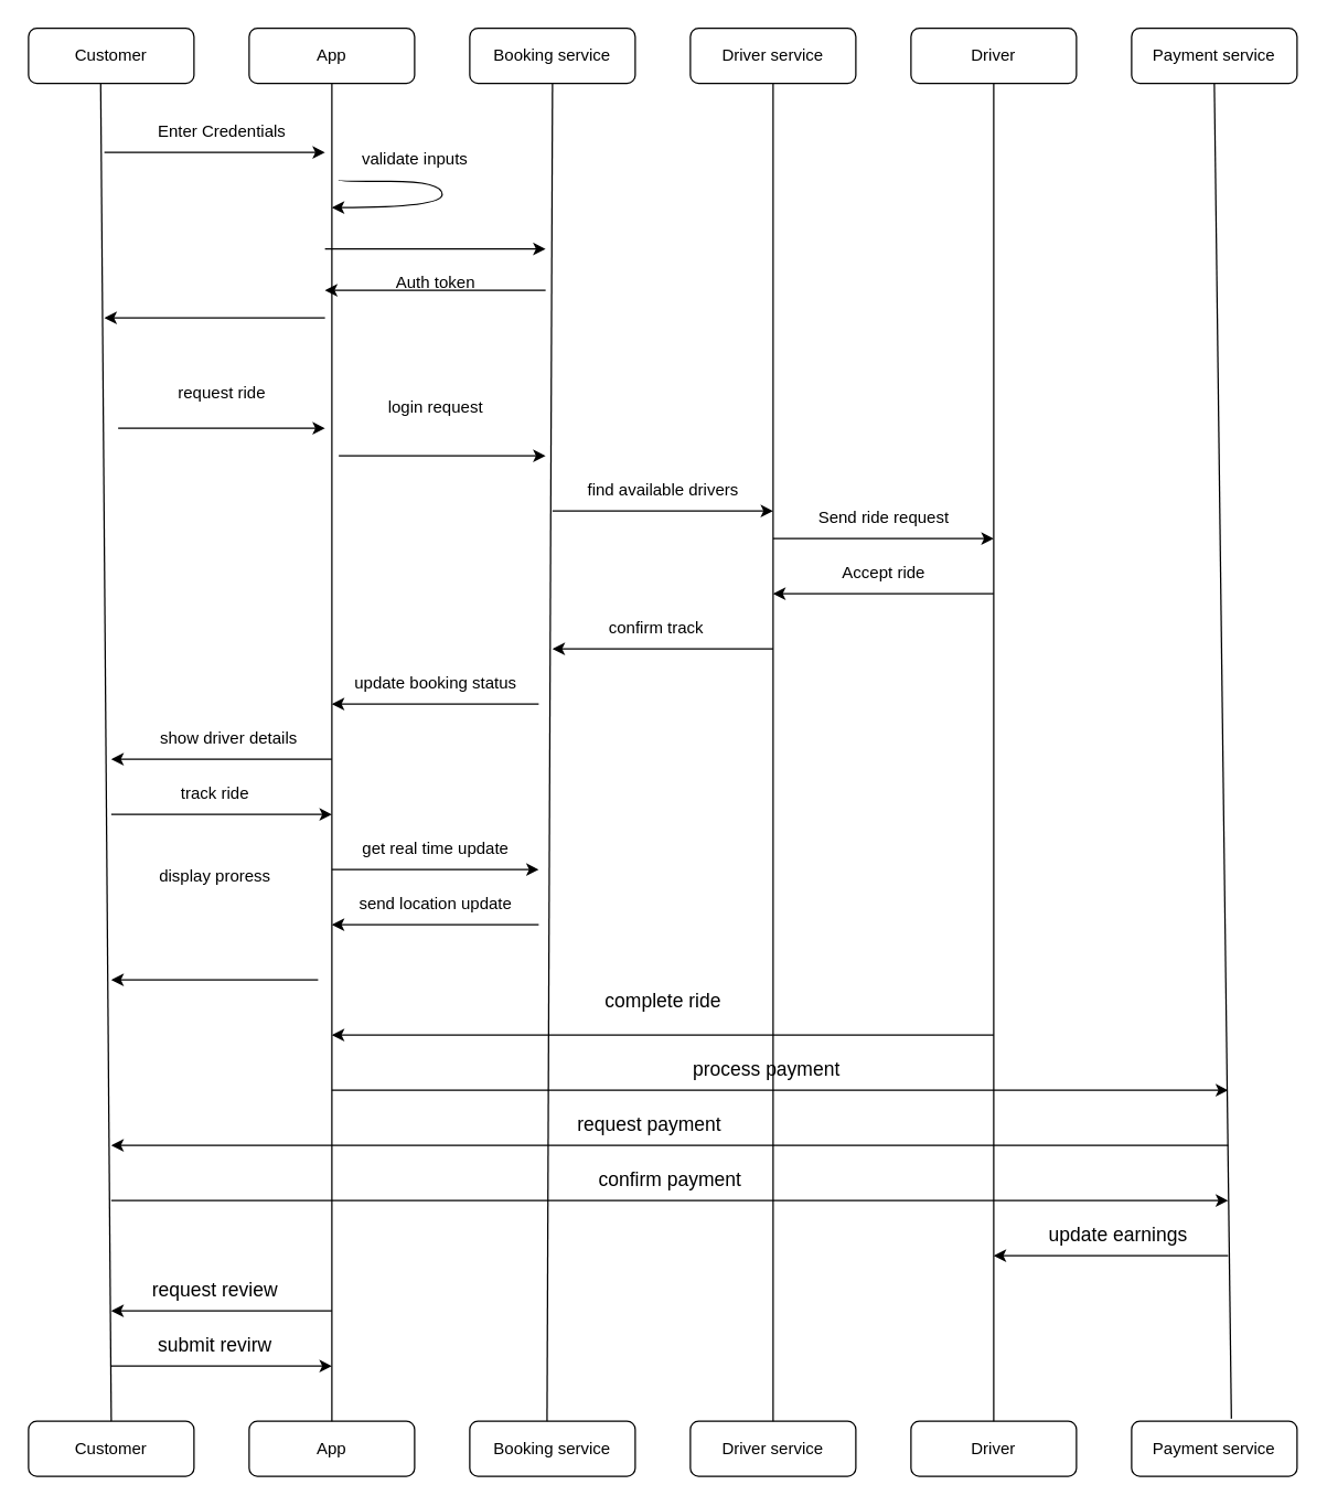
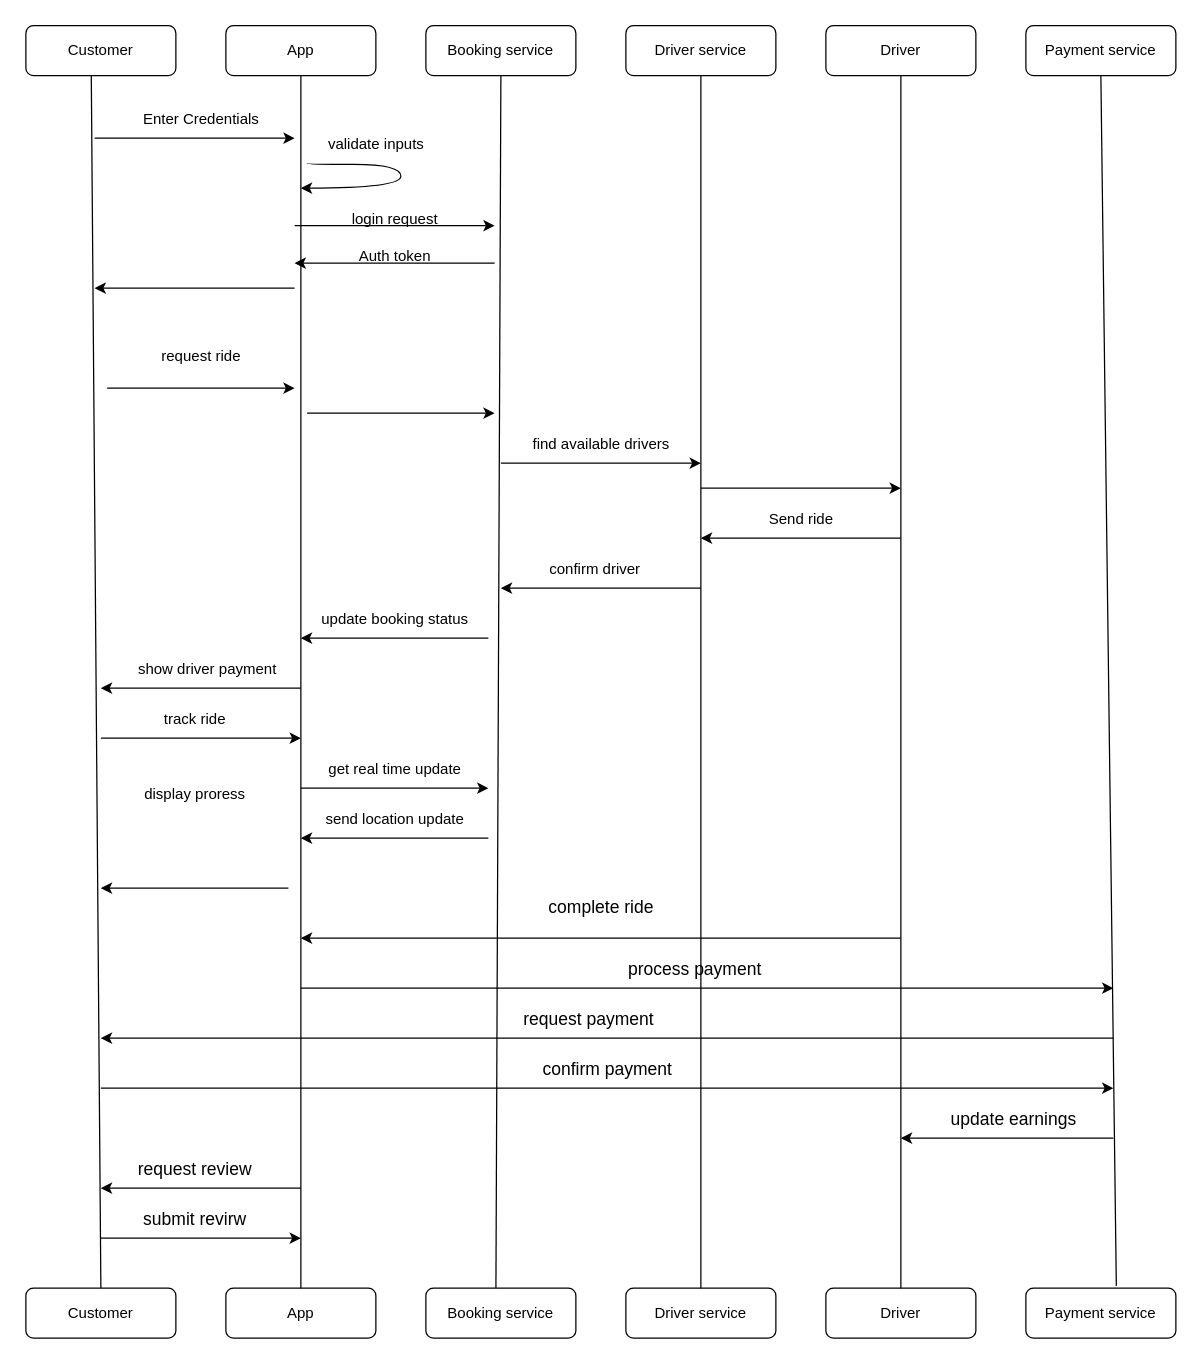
  <mxCell id="0" />
  <mxCell id="1" parent="0" />
  <mxCell id="2" value="" style="group" vertex="1" connectable="0" parent="1"><mxGeometry x="20" y="1030" width="760" height="40" as="geometry" /></mxCell>
  <mxCell id="3" value="Customer" style="rounded=1;whiteSpace=wrap;html=1;" vertex="1" parent="2"><mxGeometry width="120" height="40" as="geometry" /></mxCell>
  <mxCell id="4" value="App" style="rounded=1;whiteSpace=wrap;html=1;" vertex="1" parent="2"><mxGeometry x="160" width="120" height="40" as="geometry" /></mxCell>
  <mxCell id="5" value="Booking service" style="rounded=1;whiteSpace=wrap;html=1;" vertex="1" parent="2"><mxGeometry x="320" width="120" height="40" as="geometry" /></mxCell>
  <mxCell id="6" value="Driver service" style="rounded=1;whiteSpace=wrap;html=1;" vertex="1" parent="2"><mxGeometry x="480" width="120" height="40" as="geometry" /></mxCell>
  <mxCell id="7" value="Driver" style="rounded=1;whiteSpace=wrap;html=1;" vertex="1" parent="2"><mxGeometry x="640" width="120" height="40" as="geometry" /></mxCell>
  <mxCell id="8" value="" style="endArrow=none;html=1;rounded=0;entryX=0.436;entryY=0.975;entryDx=0;entryDy=0;entryPerimeter=0;exitX=0.5;exitY=0;exitDx=0;exitDy=0;" edge="1" parent="1" source="3" target="53"><mxGeometry width="50" height="50" relative="1" as="geometry"><mxPoint x="80" y="830" as="sourcePoint" /><mxPoint x="240" y="510" as="targetPoint" /></mxGeometry></mxCell>
  <mxCell id="9" value="" style="endArrow=none;html=1;rounded=0;entryX=0.5;entryY=1;entryDx=0;entryDy=0;exitX=0.5;exitY=0;exitDx=0;exitDy=0;" edge="1" parent="1" source="4" target="54"><mxGeometry width="50" height="50" relative="1" as="geometry"><mxPoint x="248" y="831" as="sourcePoint" /><mxPoint x="240" y="280" as="targetPoint" /></mxGeometry></mxCell>
  <mxCell id="10" value="" style="endArrow=none;html=1;rounded=0;entryX=0.5;entryY=1;entryDx=0;entryDy=0;exitX=0.467;exitY=0;exitDx=0;exitDy=0;exitPerimeter=0;" edge="1" parent="1" source="5" target="55"><mxGeometry width="50" height="50" relative="1" as="geometry"><mxPoint x="404" y="830" as="sourcePoint" /><mxPoint x="396" y="279" as="targetPoint" /></mxGeometry></mxCell>
  <mxCell id="11" value="" style="endArrow=none;html=1;rounded=0;exitX=0.5;exitY=0;exitDx=0;exitDy=0;entryX=0.5;entryY=1;entryDx=0;entryDy=0;" edge="1" parent="1" source="6" target="56"><mxGeometry width="50" height="50" relative="1" as="geometry"><mxPoint x="560" y="950" as="sourcePoint" /><mxPoint x="560" y="70" as="targetPoint" /></mxGeometry></mxCell>
  <mxCell id="12" value="" style="endArrow=none;html=1;rounded=0;entryX=0.5;entryY=1;entryDx=0;entryDy=0;" edge="1" parent="1" target="57"><mxGeometry width="50" height="50" relative="1" as="geometry"><mxPoint x="720" y="1030" as="sourcePoint" /><mxPoint x="720" y="280" as="targetPoint" /></mxGeometry></mxCell>
  <mxCell id="13" value="" style="endArrow=classic;html=1;rounded=0;" edge="1" parent="1"><mxGeometry width="50" height="50" relative="1" as="geometry"><mxPoint x="85" y="310" as="sourcePoint" /><mxPoint x="235" y="310" as="targetPoint" /></mxGeometry></mxCell>
  <mxCell id="14" value="" style="endArrow=classic;html=1;rounded=0;" edge="1" parent="1"><mxGeometry width="50" height="50" relative="1" as="geometry"><mxPoint x="400" y="370" as="sourcePoint" /><mxPoint x="560" y="370" as="targetPoint" /></mxGeometry></mxCell>
  <mxCell id="15" value="" style="endArrow=classic;html=1;rounded=0;" edge="1" parent="1"><mxGeometry width="50" height="50" relative="1" as="geometry"><mxPoint x="560" y="390" as="sourcePoint" /><mxPoint x="720" y="390" as="targetPoint" /></mxGeometry></mxCell>
  <mxCell id="16" value="" style="endArrow=classic;html=1;rounded=0;" edge="1" parent="1"><mxGeometry width="50" height="50" relative="1" as="geometry"><mxPoint x="720" y="430" as="sourcePoint" /><mxPoint x="560" y="430" as="targetPoint" /></mxGeometry></mxCell>
  <mxCell id="17" value="" style="endArrow=classic;html=1;rounded=0;" edge="1" parent="1"><mxGeometry width="50" height="50" relative="1" as="geometry"><mxPoint x="560" y="470" as="sourcePoint" /><mxPoint x="400" y="470" as="targetPoint" /></mxGeometry></mxCell>
  <mxCell id="18" value="" style="endArrow=classic;html=1;rounded=0;" edge="1" parent="1"><mxGeometry width="50" height="50" relative="1" as="geometry"><mxPoint x="390" y="510" as="sourcePoint" /><mxPoint x="240" y="510" as="targetPoint" /></mxGeometry></mxCell>
  <mxCell id="19" value="" style="endArrow=classic;html=1;rounded=0;" edge="1" parent="1"><mxGeometry width="50" height="50" relative="1" as="geometry"><mxPoint x="240" y="550" as="sourcePoint" /><mxPoint x="80" y="550" as="targetPoint" /></mxGeometry></mxCell>
  <mxCell id="20" value="" style="endArrow=classic;html=1;rounded=0;" edge="1" parent="1"><mxGeometry width="50" height="50" relative="1" as="geometry"><mxPoint x="80" y="590" as="sourcePoint" /><mxPoint x="240" y="590" as="targetPoint" /></mxGeometry></mxCell>
  <mxCell id="21" value="" style="endArrow=classic;html=1;rounded=0;" edge="1" parent="1"><mxGeometry width="50" height="50" relative="1" as="geometry"><mxPoint x="240" y="630" as="sourcePoint" /><mxPoint x="390" y="630" as="targetPoint" /></mxGeometry></mxCell>
  <mxCell id="22" value="" style="endArrow=classic;html=1;rounded=0;" edge="1" parent="1"><mxGeometry width="50" height="50" relative="1" as="geometry"><mxPoint x="390" y="670" as="sourcePoint" /><mxPoint x="240" y="670" as="targetPoint" /></mxGeometry></mxCell>
  <mxCell id="23" value="" style="endArrow=classic;html=1;rounded=0;" edge="1" parent="1"><mxGeometry width="50" height="50" relative="1" as="geometry"><mxPoint x="230" y="710" as="sourcePoint" /><mxPoint x="80" y="710" as="targetPoint" /></mxGeometry></mxCell>
  <mxCell id="24" value="" style="endArrow=classic;html=1;rounded=0;" edge="1" parent="1"><mxGeometry width="50" height="50" relative="1" as="geometry"><mxPoint x="720" y="750" as="sourcePoint" /><mxPoint x="240" y="750" as="targetPoint" /></mxGeometry></mxCell>
  <mxCell id="25" value="" style="endArrow=classic;html=1;rounded=0;" edge="1" parent="1"><mxGeometry width="50" height="50" relative="1" as="geometry"><mxPoint x="240" y="790" as="sourcePoint" /><mxPoint x="890" y="790" as="targetPoint" /></mxGeometry></mxCell>
  <mxCell id="26" value="" style="endArrow=classic;html=1;rounded=0;" edge="1" parent="1"><mxGeometry width="50" height="50" relative="1" as="geometry"><mxPoint x="890" y="830" as="sourcePoint" /><mxPoint x="80" y="830" as="targetPoint" /></mxGeometry></mxCell>
  <mxCell id="27" value="Payment service" style="rounded=1;whiteSpace=wrap;html=1;" vertex="1" parent="1"><mxGeometry x="820" y="1030" width="120" height="40" as="geometry" /></mxCell>
  <mxCell id="28" value="" style="endArrow=none;html=1;rounded=0;entryX=0.5;entryY=1;entryDx=0;entryDy=0;exitX=0.603;exitY=-0.045;exitDx=0;exitDy=0;exitPerimeter=0;" edge="1" parent="1" source="27" target="58"><mxGeometry width="50" height="50" relative="1" as="geometry"><mxPoint x="890" y="910" as="sourcePoint" /><mxPoint x="620" y="600" as="targetPoint" /></mxGeometry></mxCell>
  <mxCell id="29" value="" style="endArrow=classic;html=1;rounded=0;" edge="1" parent="1"><mxGeometry width="50" height="50" relative="1" as="geometry"><mxPoint x="80" y="870" as="sourcePoint" /><mxPoint x="890" y="870" as="targetPoint" /></mxGeometry></mxCell>
  <mxCell id="30" value="" style="endArrow=classic;html=1;rounded=0;" edge="1" parent="1"><mxGeometry width="50" height="50" relative="1" as="geometry"><mxPoint x="890" y="910" as="sourcePoint" /><mxPoint x="720" y="910" as="targetPoint" /></mxGeometry></mxCell>
  <mxCell id="31" value="" style="endArrow=classic;html=1;rounded=0;" edge="1" parent="1"><mxGeometry width="50" height="50" relative="1" as="geometry"><mxPoint x="240" y="950" as="sourcePoint" /><mxPoint x="80" y="950" as="targetPoint" /></mxGeometry></mxCell>
  <mxCell id="32" value="" style="endArrow=classic;html=1;rounded=0;" edge="1" parent="1"><mxGeometry width="50" height="50" relative="1" as="geometry"><mxPoint x="80" y="990" as="sourcePoint" /><mxPoint x="240" y="990" as="targetPoint" /></mxGeometry></mxCell>
  <mxCell id="33" value="&lt;font style=&quot;font-size: 14px;&quot;&gt;submit revirw&lt;/font&gt;" style="text;html=1;align=center;verticalAlign=middle;resizable=0;points=[];autosize=1;strokeColor=none;fillColor=none;" vertex="1" parent="1"><mxGeometry x="100" y="960" width="110" height="30" as="geometry" /></mxCell>
  <mxCell id="34" value="&lt;font style=&quot;font-size: 14px;&quot;&gt;request review&lt;/font&gt;" style="text;html=1;align=center;verticalAlign=middle;resizable=0;points=[];autosize=1;strokeColor=none;fillColor=none;" vertex="1" parent="1"><mxGeometry x="100" y="920" width="110" height="30" as="geometry" /></mxCell>
  <mxCell id="35" value="&lt;font style=&quot;font-size: 14px;&quot;&gt;update earnings&lt;/font&gt;" style="text;html=1;align=center;verticalAlign=middle;resizable=0;points=[];autosize=1;strokeColor=none;fillColor=none;" vertex="1" parent="1"><mxGeometry x="750" y="880" width="120" height="30" as="geometry" /></mxCell>
  <mxCell id="36" value="&lt;font style=&quot;font-size: 14px;&quot;&gt;confirm payment&lt;/font&gt;" style="text;html=1;align=center;verticalAlign=middle;resizable=0;points=[];autosize=1;strokeColor=none;fillColor=none;" vertex="1" parent="1"><mxGeometry x="420" y="840" width="130" height="30" as="geometry" /></mxCell>
  <mxCell id="37" value="&lt;font style=&quot;font-size: 14px;&quot;&gt;request payment&lt;/font&gt;" style="text;html=1;align=center;verticalAlign=middle;resizable=0;points=[];autosize=1;strokeColor=none;fillColor=none;" vertex="1" parent="1"><mxGeometry x="405" y="800" width="130" height="30" as="geometry" /></mxCell>
  <mxCell id="38" value="&lt;font style=&quot;font-size: 14px;&quot;&gt;process payment&lt;/font&gt;" style="text;html=1;align=center;verticalAlign=middle;resizable=0;points=[];autosize=1;strokeColor=none;fillColor=none;" vertex="1" parent="1"><mxGeometry x="490" y="760" width="130" height="30" as="geometry" /></mxCell>
  <mxCell id="39" value="&lt;font style=&quot;font-size: 14px;&quot;&gt;complete ride&lt;/font&gt;" style="text;html=1;align=center;verticalAlign=middle;resizable=0;points=[];autosize=1;strokeColor=none;fillColor=none;" vertex="1" parent="1"><mxGeometry x="425" y="710" width="110" height="30" as="geometry" /></mxCell>
  <mxCell id="40" value="display proress" style="text;html=1;align=center;verticalAlign=middle;resizable=0;points=[];autosize=1;strokeColor=none;fillColor=none;" vertex="1" parent="1"><mxGeometry x="105" y="620" width="100" height="30" as="geometry" /></mxCell>
  <mxCell id="41" value="send location update" style="text;html=1;align=center;verticalAlign=middle;resizable=0;points=[];autosize=1;strokeColor=none;fillColor=none;" vertex="1" parent="1"><mxGeometry x="250" y="640" width="130" height="30" as="geometry" /></mxCell>
  <mxCell id="42" value="get real time update" style="text;html=1;align=center;verticalAlign=middle;resizable=0;points=[];autosize=1;strokeColor=none;fillColor=none;" vertex="1" parent="1"><mxGeometry x="250" y="600" width="130" height="30" as="geometry" /></mxCell>
  <mxCell id="43" value="track ride" style="text;html=1;align=center;verticalAlign=middle;resizable=0;points=[];autosize=1;strokeColor=none;fillColor=none;" vertex="1" parent="1"><mxGeometry x="120" y="560" width="70" height="30" as="geometry" /></mxCell>
- <mxCell id="44" value="show driver details" style="text;html=1;align=center;verticalAlign=middle;resizable=0;points=[];autosize=1;strokeColor=none;fillColor=none;" vertex="1" parent="1"><mxGeometry x="105" y="520" width="120" height="30" as="geometry" /></mxCell>
+ <mxCell id="44" value="show driver payment" style="text;html=1;align=center;verticalAlign=middle;resizable=0;points=[];autosize=1;strokeColor=none;fillColor=none;" vertex="1" parent="1"><mxGeometry x="105" y="520" width="120" height="30" as="geometry" /></mxCell>
  <mxCell id="45" value="update booking status" style="text;html=1;align=center;verticalAlign=middle;resizable=0;points=[];autosize=1;strokeColor=none;fillColor=none;" vertex="1" parent="1"><mxGeometry x="245" y="480" width="140" height="30" as="geometry" /></mxCell>
- <mxCell id="46" value="confirm track" style="text;html=1;align=center;verticalAlign=middle;resizable=0;points=[];autosize=1;strokeColor=none;fillColor=none;" vertex="1" parent="1"><mxGeometry x="425" y="440" width="100" height="30" as="geometry" /></mxCell>
- <mxCell id="47" value="Accept ride" style="text;html=1;align=center;verticalAlign=middle;resizable=0;points=[];autosize=1;strokeColor=none;fillColor=none;" vertex="1" parent="1"><mxGeometry x="600" y="400" width="80" height="30" as="geometry" /></mxCell>
- <mxCell id="48" value="Send ride request" style="text;html=1;align=center;verticalAlign=middle;resizable=0;points=[];autosize=1;strokeColor=none;fillColor=none;" vertex="1" parent="1"><mxGeometry x="580" y="360" width="120" height="30" as="geometry" /></mxCell>
+ <mxCell id="46" value="confirm driver" style="text;html=1;align=center;verticalAlign=middle;resizable=0;points=[];autosize=1;strokeColor=none;fillColor=none;" vertex="1" parent="1"><mxGeometry x="425" y="440" width="100" height="30" as="geometry" /></mxCell>
+ <mxCell id="47" value="Send ride" style="text;html=1;align=center;verticalAlign=middle;resizable=0;points=[];autosize=1;strokeColor=none;fillColor=none;" vertex="1" parent="1"><mxGeometry x="600" y="400" width="80" height="30" as="geometry" /></mxCell>
  <mxCell id="49" value="request ride" style="text;html=1;align=center;verticalAlign=middle;resizable=0;points=[];autosize=1;strokeColor=none;fillColor=none;" vertex="1" parent="1"><mxGeometry x="115" y="270" width="90" height="30" as="geometry" /></mxCell>
  <mxCell id="50" value="find available drivers" style="text;html=1;align=center;verticalAlign=middle;resizable=0;points=[];autosize=1;strokeColor=none;fillColor=none;" vertex="1" parent="1"><mxGeometry x="415" y="340" width="130" height="30" as="geometry" /></mxCell>
  <mxCell id="51" value="" style="group" vertex="1" connectable="0" parent="1"><mxGeometry x="20" y="20" width="920" height="40" as="geometry" /></mxCell>
  <mxCell id="52" value="" style="group" vertex="1" connectable="0" parent="51"><mxGeometry width="760" height="40" as="geometry" /></mxCell>
  <mxCell id="53" value="Customer" style="rounded=1;whiteSpace=wrap;html=1;" vertex="1" parent="52"><mxGeometry width="120" height="40" as="geometry" /></mxCell>
  <mxCell id="54" value="App" style="rounded=1;whiteSpace=wrap;html=1;" vertex="1" parent="52"><mxGeometry x="160" width="120" height="40" as="geometry" /></mxCell>
  <mxCell id="55" value="Booking service" style="rounded=1;whiteSpace=wrap;html=1;" vertex="1" parent="52"><mxGeometry x="320" width="120" height="40" as="geometry" /></mxCell>
  <mxCell id="56" value="Driver service" style="rounded=1;whiteSpace=wrap;html=1;" vertex="1" parent="52"><mxGeometry x="480" width="120" height="40" as="geometry" /></mxCell>
  <mxCell id="57" value="Driver" style="rounded=1;whiteSpace=wrap;html=1;" vertex="1" parent="52"><mxGeometry x="640" width="120" height="40" as="geometry" /></mxCell>
  <mxCell id="58" value="Payment service" style="rounded=1;whiteSpace=wrap;html=1;" vertex="1" parent="51"><mxGeometry x="800" width="120" height="40" as="geometry" /></mxCell>
  <mxCell id="59" value="" style="endArrow=classic;html=1;rounded=0;" edge="1" parent="1"><mxGeometry width="50" height="50" relative="1" as="geometry"><mxPoint x="75" y="110" as="sourcePoint" /><mxPoint x="235" y="110" as="targetPoint" /></mxGeometry></mxCell>
  <mxCell id="60" value="" style="endArrow=classic;html=1;rounded=0;" edge="1" parent="1"><mxGeometry width="50" height="50" relative="1" as="geometry"><mxPoint x="235" y="180" as="sourcePoint" /><mxPoint x="395" y="180" as="targetPoint" /></mxGeometry></mxCell>
  <mxCell id="61" value="" style="endArrow=classic;html=1;rounded=0;" edge="1" parent="1"><mxGeometry width="50" height="50" relative="1" as="geometry"><mxPoint x="395" y="210" as="sourcePoint" /><mxPoint x="235" y="210" as="targetPoint" /></mxGeometry></mxCell>
  <mxCell id="62" value="" style="endArrow=classic;html=1;rounded=0;" edge="1" parent="1"><mxGeometry width="50" height="50" relative="1" as="geometry"><mxPoint x="235" y="230" as="sourcePoint" /><mxPoint x="75" y="230" as="targetPoint" /></mxGeometry></mxCell>
  <mxCell id="63" value="" style="endArrow=classic;html=1;rounded=0;" edge="1" parent="1"><mxGeometry width="50" height="50" relative="1" as="geometry"><mxPoint x="245" y="330" as="sourcePoint" /><mxPoint x="395" y="330" as="targetPoint" /></mxGeometry></mxCell>
  <mxCell id="64" value="Enter Credentials" style="text;html=1;align=center;verticalAlign=middle;resizable=0;points=[];autosize=1;strokeColor=none;fillColor=none;" vertex="1" parent="1"><mxGeometry x="100" y="80" width="120" height="30" as="geometry" /></mxCell>
  <mxCell id="65" value="validate inputs" style="text;html=1;align=center;verticalAlign=middle;resizable=0;points=[];autosize=1;strokeColor=none;fillColor=none;" vertex="1" parent="1"><mxGeometry x="250" y="100" width="100" height="30" as="geometry" /></mxCell>
  <mxCell id="66" value="" style="endArrow=classic;html=1;rounded=0;edgeStyle=orthogonalEdgeStyle;curved=1;" edge="1" parent="1"><mxGeometry width="50" height="50" relative="1" as="geometry"><mxPoint x="245" y="130" as="sourcePoint" /><mxPoint x="240" y="150" as="targetPoint" /><Array as="points"><mxPoint x="320" y="131" /><mxPoint x="320" y="150" /></Array></mxGeometry></mxCell>
- <mxCell id="67" value="login request" style="text;html=1;align=center;verticalAlign=middle;resizable=0;points=[];autosize=1;strokeColor=none;fillColor=none;" vertex="1" parent="1"><mxGeometry x="270" y="280" width="90" height="30" as="geometry" /></mxCell>
+ <mxCell id="67" value="login request" style="text;html=1;align=center;verticalAlign=middle;resizable=0;points=[];autosize=1;strokeColor=none;fillColor=none;" vertex="1" parent="1"><mxGeometry x="270" y="160" width="90" height="30" as="geometry" /></mxCell>
  <mxCell id="68" value="Auth token" style="text;html=1;align=center;verticalAlign=middle;resizable=0;points=[];autosize=1;strokeColor=none;fillColor=none;" vertex="1" parent="1"><mxGeometry x="275" width="80" height="30" as="geometry" y="190" /></mxCell>
